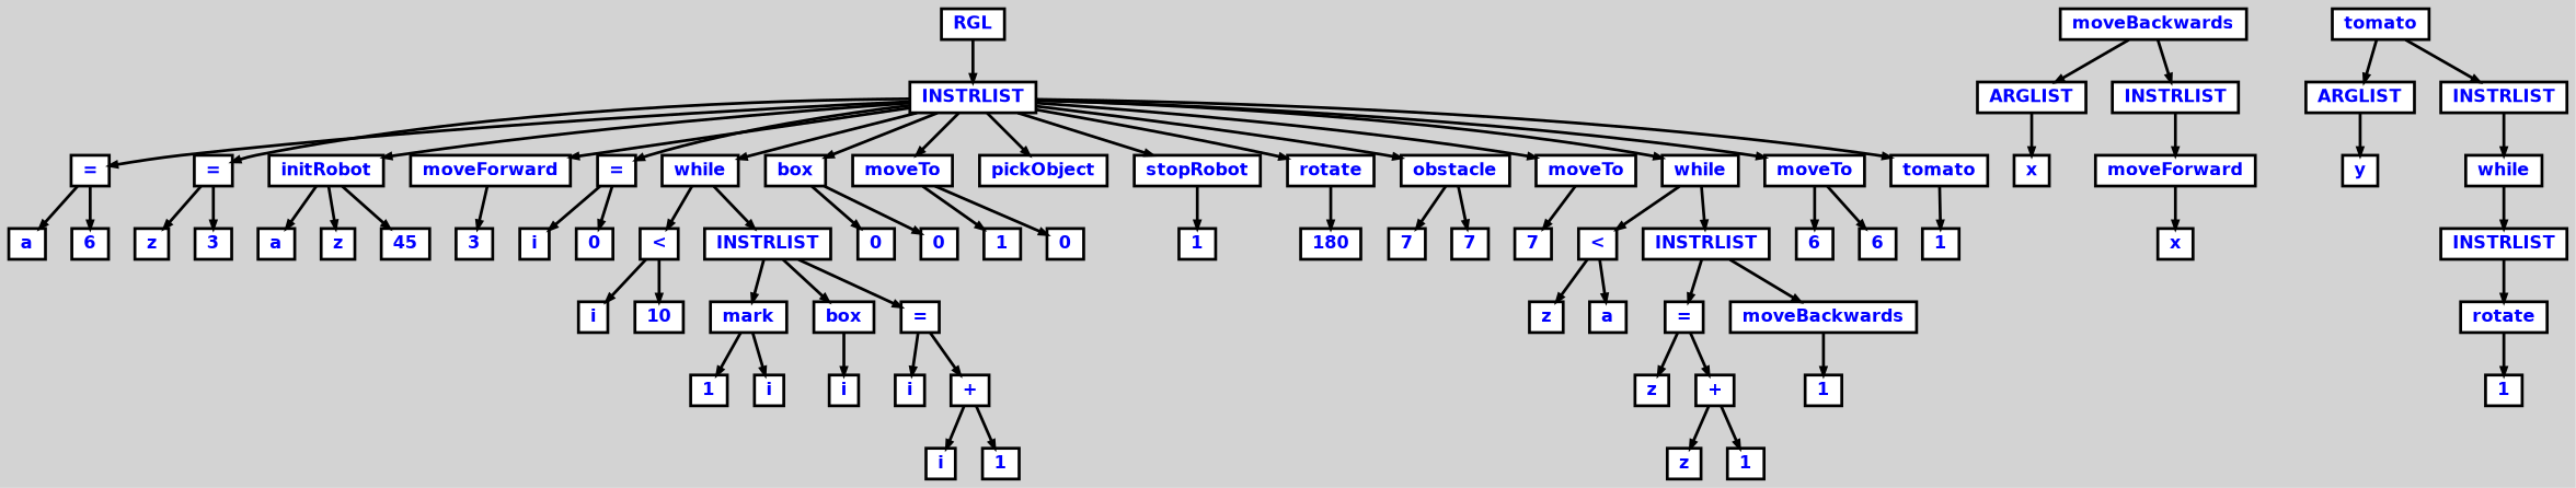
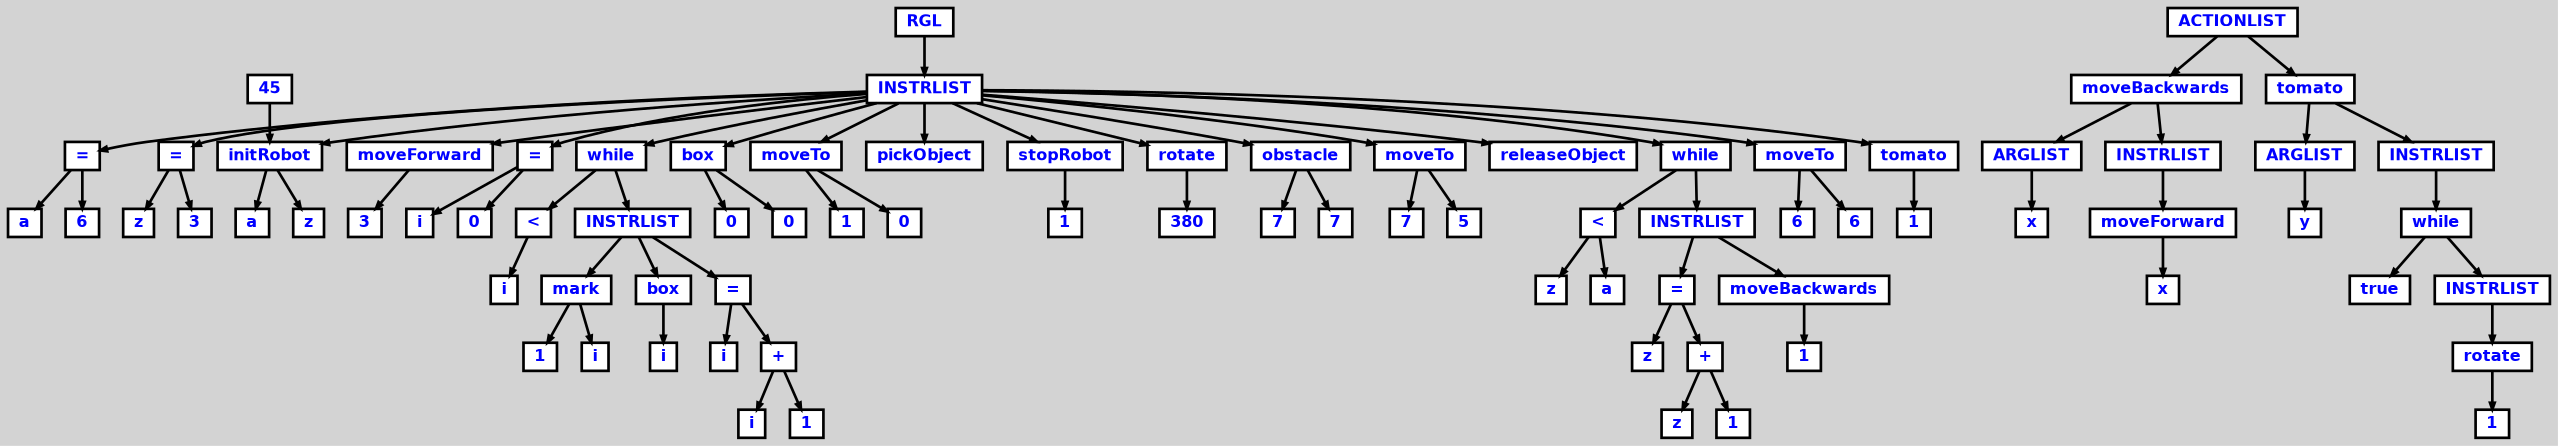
  digraph {
    bgcolor=lightgrey
    ordering=out
    ranksep=.4
    node [color=black fillcolor=white fixedsize=false fontcolor=blue fontname="Helvetica-bold" fontsize=12 shape=box style="filled, solid, bold"]
    edge [arrowsize=.5 color=black style=bold]
    n1 [height=.25 label=RGL width=.25]
    n2 [height=.25 label=INSTRLIST width=.25]
+   n3 [height=.25 label=ACTIONLIST width=.25]
    n4 [height=.25 label=moveBackwards width=.25]
    n5 [height=.25 label=tomato width=.25]
    n6 [height=.25 label="=" width=.25]
    n7 [height=.25 label="=" width=.25]
    n8 [height=.25 label=initRobot width=.25]
    n9 [height=.25 label=moveForward width=.25]
    n10 [height=.25 label="=" width=.25]
    n11 [height=.25 label=while width=.25]
    n12 [height=.25 label=box width=.25]
    n13 [height=.25 label=moveTo width=.25]
    n14 [height=.25 label=pickObject width=.25]
    n15 [height=.25 label=stopRobot width=.25]
    n16 [height=.25 label=rotate width=.25]
    n17 [height=.25 label=obstacle width=.25]
    n18 [height=.25 label=moveTo width=.25]
+   n19 [height=.25 label=releaseObject width=.25]
    n20 [height=.25 label=while width=.25]
    n21 [height=.25 label=moveTo width=.25]
    n22 [height=.25 label=tomato width=.25]
    n23 [height=.25 label=ARGLIST width=.25]
    n24 [height=.25 label=INSTRLIST width=.25]
    n25 [height=.25 label=ARGLIST width=.25]
    n26 [height=.25 label=INSTRLIST width=.25]
    n27 [height=.25 label=x width=.25]
    n28 [height=.25 label=moveForward width=.25]
    n29 [height=.25 label=x width=.25]
    n30 [height=.25 label=y width=.25]
    n31 [height=.25 label=while width=.25]
+   n32 [height=.25 label=true width=.25]
    n33 [height=.25 label=INSTRLIST width=.25]
    n34 [height=.25 label=rotate width=.25]
    n35 [height=.25 label=1 width=.25]
    n36 [height=.25 label=a width=.25]
    n37 [height=.25 label=6 width=.25]
    n38 [height=.25 label=z width=.25]
    n39 [height=.25 label=3 width=.25]
    n40 [height=.25 label=a width=.25]
    n41 [height=.25 label=z width=.25]
    n42 [height=.25 label=45 width=.25]
    n43 [height=.25 label=3 width=.25]
    n44 [height=.25 label=i width=.25]
    n45 [height=.25 label=0 width=.25]
    n46 [height=.25 label="<" width=.25]
    n47 [height=.25 label=INSTRLIST width=.25]
    n48 [height=.25 label=0 width=.25]
    n49 [height=.25 label=0 width=.25]
    n50 [height=.25 label=1 width=.25]
    n51 [height=.25 label=0 width=.25]
    n52 [height=.25 label=1 width=.25]
-   n53 [height=.25 label=180 width=.25]
+   n53 [height=.25 label=380 width=.25]
    n54 [height=.25 label=7 width=.25]
    n55 [height=.25 label=7 width=.25]
    n56 [height=.25 label=7 width=.25]
+   n57 [height=.25 label=5 width=.25]
    n58 [height=.25 label="<" width=.25]
    n59 [height=.25 label=INSTRLIST width=.25]
    n60 [height=.25 label=6 width=.25]
    n61 [height=.25 label=6 width=.25]
    n62 [height=.25 label=1 width=.25]
    n63 [height=.25 label=i width=.25]
-   n64 [height=.25 label=10 width=.25]
    n65 [height=.25 label=mark width=.25]
    n66 [height=.25 label=box width=.25]
    n67 [height=.25 label="=" width=.25]
    n68 [height=.25 label=1 width=.25]
    n69 [height=.25 label=i width=.25]
    n70 [height=.25 label=i width=.25]
    n71 [height=.25 label=i width=.25]
    n72 [height=.25 label="+" width=.25]
    n73 [height=.25 label=i width=.25]
    n74 [height=.25 label=1 width=.25]
    n75 [height=.25 label=z width=.25]
    n76 [height=.25 label=a width=.25]
    n77 [height=.25 label="=" width=.25]
    n78 [height=.25 label=moveBackwards width=.25]
    n79 [height=.25 label=z width=.25]
    n80 [height=.25 label="+" width=.25]
    n81 [height=.25 label=1 width=.25]
    n82 [height=.25 label=z width=.25]
    n83 [height=.25 label=1 width=.25]
    n1 -> n2
    n2 -> n6
    n2 -> n7
    n2 -> n8
    n2 -> n9
    n2 -> n10
    n2 -> n11
    n2 -> n12
    n2 -> n13
    n2 -> n14
    n2 -> n15
    n2 -> n16
    n2 -> n17
    n2 -> n18
+   n2 -> n19
    n2 -> n20
    n2 -> n21
    n2 -> n22
+   n3 -> n4
+   n3 -> n5
    n4 -> n23
    n4 -> n24
    n5 -> n25
    n5 -> n26
    n6 -> n36
    n6 -> n37
    n7 -> n38
    n7 -> n39
    n8 -> n40
    n8 -> n41
-   n8 -> n42
+   n42 -> n8
    n9 -> n43
    n10 -> n44
    n10 -> n45
    n11 -> n46
    n11 -> n47
    n12 -> n48
    n12 -> n49
    n13 -> n50
    n13 -> n51
    n15 -> n52
    n16 -> n53
    n17 -> n54
    n17 -> n55
    n18 -> n56
+   n18 -> n57
    n20 -> n58
    n20 -> n59
    n21 -> n60
    n21 -> n61
    n22 -> n62
    n23 -> n27
    n24 -> n28
    n25 -> n30
    n26 -> n31
    n28 -> n29
+   n31 -> n32
    n31 -> n33
    n33 -> n34
    n34 -> n35
    n46 -> n63
-   n46 -> n64
    n47 -> n65
    n47 -> n66
    n47 -> n67
    n58 -> n75
    n58 -> n76
    n59 -> n77
    n59 -> n78
    n65 -> n68
    n65 -> n69
    n66 -> n70
    n67 -> n71
    n67 -> n72
    n72 -> n73
    n72 -> n74
    n77 -> n79
    n77 -> n80
    n78 -> n81
    n80 -> n82
    n80 -> n83
  }
